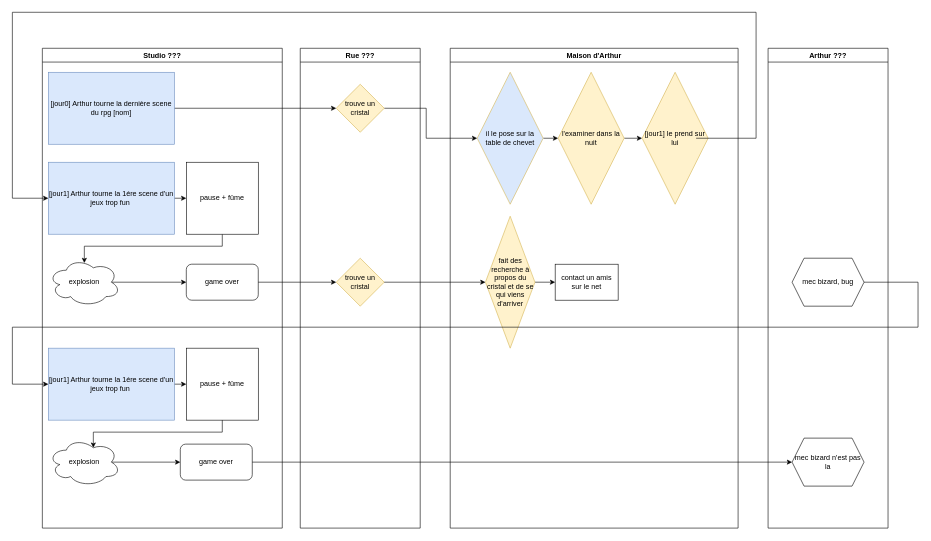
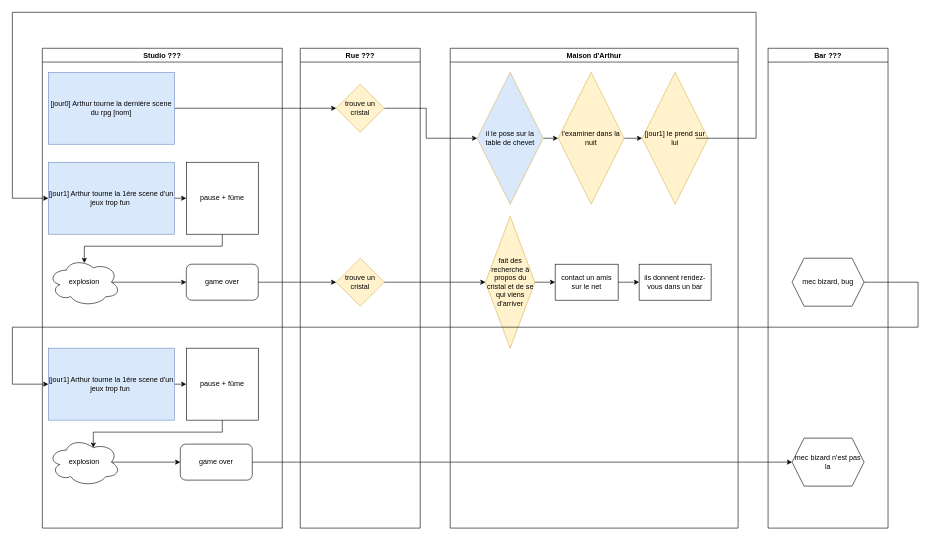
  <mxCell id="0" />
  <mxCell id="1" parent="0" />
  <mxCell id="2" style="edgeStyle=orthogonalEdgeStyle;rounded=0;orthogonalLoop=1;jettySize=auto;html=1;exitX=1;exitY=0.5;exitDx=0;exitDy=0;entryX=0;entryY=0.5;entryDx=0;entryDy=0;" edge="1" parent="1" source="22" target="33"><mxGeometry relative="1" as="geometry" /></mxCell>
  <mxCell id="3" style="edgeStyle=orthogonalEdgeStyle;rounded=0;orthogonalLoop=1;jettySize=auto;html=1;exitX=1;exitY=0.5;exitDx=0;exitDy=0;entryX=0;entryY=0.5;entryDx=0;entryDy=0;" edge="1" parent="1" source="33" target="6"><mxGeometry relative="1" as="geometry"><Array as="points"><mxPoint x="710" y="180" /><mxPoint x="710" y="230" /></Array></mxGeometry></mxCell>
  <mxCell id="4" value="Maison d'Arthur" style="swimlane;whiteSpace=wrap;html=1;" vertex="1" parent="1"><mxGeometry x="750" y="80" width="480" height="800" as="geometry" /></mxCell>
  <mxCell id="5" style="edgeStyle=orthogonalEdgeStyle;rounded=0;orthogonalLoop=1;jettySize=auto;html=1;exitX=1;exitY=0.5;exitDx=0;exitDy=0;entryX=0;entryY=0.5;entryDx=0;entryDy=0;" edge="1" parent="4" source="6" target="8"><mxGeometry relative="1" as="geometry" /></mxCell>
  <mxCell id="6" value="il le pose sur la table de chevet" style="rhombus;whiteSpace=wrap;html=1;fillColor=#dae8fc;strokeColor=#d6b656;" vertex="1" parent="4"><mxGeometry x="45" y="40" width="110" height="220" as="geometry" /></mxCell>
  <mxCell id="7" style="edgeStyle=orthogonalEdgeStyle;rounded=0;orthogonalLoop=1;jettySize=auto;html=1;exitX=1;exitY=0.5;exitDx=0;exitDy=0;entryX=0;entryY=0.5;entryDx=0;entryDy=0;" edge="1" parent="4" source="8" target="9"><mxGeometry relative="1" as="geometry" /></mxCell>
  <mxCell id="8" value="l'examiner dans la nuit" style="rhombus;whiteSpace=wrap;html=1;fillColor=#fff2cc;strokeColor=#d6b656;" vertex="1" parent="4"><mxGeometry x="180" y="40" width="110" height="220" as="geometry" /></mxCell>
  <mxCell id="9" value="[jour1] le prend sur lui" style="rhombus;whiteSpace=wrap;html=1;fillColor=#fff2cc;strokeColor=#d6b656;" vertex="1" parent="4"><mxGeometry x="320" y="40" width="110" height="220" as="geometry" /></mxCell>
  <mxCell id="10" style="edgeStyle=orthogonalEdgeStyle;rounded=0;orthogonalLoop=1;jettySize=auto;html=1;exitX=1;exitY=0.5;exitDx=0;exitDy=0;entryX=0;entryY=0.5;entryDx=0;entryDy=0;" edge="1" parent="4" source="11" target="12"><mxGeometry relative="1" as="geometry" /></mxCell>
  <mxCell id="11" value="fait des recherche à propos du cristal et de se qui viens d'arriver" style="rhombus;whiteSpace=wrap;html=1;fillColor=#fff2cc;strokeColor=#d6b656;" vertex="1" parent="4"><mxGeometry x="58.75" y="280" width="82.5" height="220" as="geometry" /></mxCell>
  <mxCell id="12" value="contact un amis sur le net" style="rounded=0;whiteSpace=wrap;html=1;" vertex="1" parent="4"><mxGeometry x="175" y="360" width="105" height="60" as="geometry" /></mxCell>
+ <mxCell id="13" value="ils donnent rendez-vous dans un bar" style="rounded=0;whiteSpace=wrap;html=1;" vertex="1" parent="4"><mxGeometry x="315" y="360" width="120" height="60" as="geometry" /></mxCell>
+ <mxCell id="14" style="edgeStyle=orthogonalEdgeStyle;rounded=0;orthogonalLoop=1;jettySize=auto;html=1;exitX=1;exitY=0.5;exitDx=0;exitDy=0;entryX=0;entryY=0.5;entryDx=0;entryDy=0;" edge="1" parent="4" source="12" target="13"><mxGeometry relative="1" as="geometry" /></mxCell>
  <mxCell id="15" value="Studio ???" style="swimlane;whiteSpace=wrap;html=1;" vertex="1" parent="1"><mxGeometry x="70" y="80" width="400" height="800" as="geometry" /></mxCell>
  <mxCell id="16" style="edgeStyle=orthogonalEdgeStyle;rounded=0;orthogonalLoop=1;jettySize=auto;html=1;exitX=1;exitY=0.5;exitDx=0;exitDy=0;entryX=0;entryY=0.5;entryDx=0;entryDy=0;" edge="1" parent="15" source="17" target="21"><mxGeometry relative="1" as="geometry" /></mxCell>
  <mxCell id="17" value="[jour1] Arthur tourne la 1ére scene d'un jeux trop fun&amp;nbsp;" style="rounded=0;whiteSpace=wrap;html=1;fillColor=#dae8fc;strokeColor=#6c8ebf;" vertex="1" parent="15"><mxGeometry x="10" y="190" width="210" height="120" as="geometry" /></mxCell>
  <mxCell id="18" style="edgeStyle=orthogonalEdgeStyle;rounded=0;orthogonalLoop=1;jettySize=auto;html=1;exitX=0.875;exitY=0.5;exitDx=0;exitDy=0;exitPerimeter=0;entryX=0;entryY=0.5;entryDx=0;entryDy=0;" edge="1" parent="15" source="19" target="23"><mxGeometry relative="1" as="geometry" /></mxCell>
  <mxCell id="19" value="explosion" style="ellipse;shape=cloud;whiteSpace=wrap;html=1;" vertex="1" parent="15"><mxGeometry x="10" y="350" width="120" height="80" as="geometry" /></mxCell>
  <mxCell id="20" style="edgeStyle=orthogonalEdgeStyle;rounded=0;orthogonalLoop=1;jettySize=auto;html=1;exitX=0.5;exitY=1;exitDx=0;exitDy=0;entryX=0.5;entryY=0.1;entryDx=0;entryDy=0;entryPerimeter=0;" edge="1" parent="15" source="21" target="19"><mxGeometry relative="1" as="geometry" /></mxCell>
  <mxCell id="21" value="pause + fûme" style="rounded=0;whiteSpace=wrap;html=1;" vertex="1" parent="15"><mxGeometry x="240" y="190" width="120" height="120" as="geometry" /></mxCell>
  <mxCell id="22" value="[jour0] Arthur tourne la dernière scene du rpg [nom]" style="rounded=0;whiteSpace=wrap;html=1;fillColor=#dae8fc;strokeColor=#6c8ebf;" vertex="1" parent="15"><mxGeometry x="10" y="40" width="210" height="120" as="geometry" /></mxCell>
  <mxCell id="23" value="game over" style="rounded=1;whiteSpace=wrap;html=1;" vertex="1" parent="15"><mxGeometry x="240" y="360" width="120" height="60" as="geometry" /></mxCell>
  <mxCell id="24" style="edgeStyle=orthogonalEdgeStyle;rounded=0;orthogonalLoop=1;jettySize=auto;html=1;exitX=1;exitY=0.5;exitDx=0;exitDy=0;entryX=0;entryY=0.5;entryDx=0;entryDy=0;" edge="1" parent="15" source="25" target="26"><mxGeometry relative="1" as="geometry" /></mxCell>
  <mxCell id="25" value="[jour1] Arthur tourne la 1ére scene d'un jeux trop fun&amp;nbsp;" style="rounded=0;whiteSpace=wrap;html=1;fillColor=#dae8fc;strokeColor=#6c8ebf;" vertex="1" parent="15"><mxGeometry x="10" y="500" width="210" height="120" as="geometry" /></mxCell>
  <mxCell id="26" value="pause + fûme" style="rounded=0;whiteSpace=wrap;html=1;" vertex="1" parent="15"><mxGeometry x="240" y="500" width="120" height="120" as="geometry" /></mxCell>
  <mxCell id="27" style="edgeStyle=orthogonalEdgeStyle;rounded=0;orthogonalLoop=1;jettySize=auto;html=1;exitX=0.875;exitY=0.5;exitDx=0;exitDy=0;exitPerimeter=0;entryX=0;entryY=0.5;entryDx=0;entryDy=0;" edge="1" parent="15" source="28" target="30"><mxGeometry relative="1" as="geometry" /></mxCell>
  <mxCell id="28" value="explosion" style="ellipse;shape=cloud;whiteSpace=wrap;html=1;" vertex="1" parent="15"><mxGeometry x="10" y="650" width="120" height="80" as="geometry" /></mxCell>
  <mxCell id="29" style="edgeStyle=orthogonalEdgeStyle;rounded=0;orthogonalLoop=1;jettySize=auto;html=1;exitX=0.5;exitY=1;exitDx=0;exitDy=0;entryX=0.625;entryY=0.2;entryDx=0;entryDy=0;entryPerimeter=0;" edge="1" parent="15" source="26" target="28"><mxGeometry relative="1" as="geometry"><Array as="points"><mxPoint x="300" y="640" /><mxPoint x="85" y="640" /></Array></mxGeometry></mxCell>
  <mxCell id="30" value="game over" style="rounded=1;whiteSpace=wrap;html=1;" vertex="1" parent="15"><mxGeometry x="230" y="660" width="120" height="60" as="geometry" /></mxCell>
  <mxCell id="31" style="edgeStyle=orthogonalEdgeStyle;rounded=0;orthogonalLoop=1;jettySize=auto;html=1;entryX=0;entryY=0.5;entryDx=0;entryDy=0;" edge="1" parent="1" target="17"><mxGeometry relative="1" as="geometry"><mxPoint x="1160" y="230" as="sourcePoint" /><Array as="points"><mxPoint x="1260" y="230" /><mxPoint x="1260" y="20" /><mxPoint x="20" y="20" /><mxPoint x="20" y="330" /></Array></mxGeometry></mxCell>
  <mxCell id="32" value="Rue ???" style="swimlane;whiteSpace=wrap;html=1;" vertex="1" parent="1"><mxGeometry x="500" y="80" width="200" height="800" as="geometry" /></mxCell>
  <mxCell id="33" value="trouve un cristal" style="rhombus;whiteSpace=wrap;html=1;fillColor=#fff2cc;strokeColor=#d6b656;" vertex="1" parent="32"><mxGeometry x="60" y="60" width="80" height="80" as="geometry" /></mxCell>
  <mxCell id="34" value="trouve un cristal" style="rhombus;whiteSpace=wrap;html=1;fillColor=#fff2cc;strokeColor=#d6b656;" vertex="1" parent="32"><mxGeometry x="60" y="350" width="80" height="80" as="geometry" /></mxCell>
  <mxCell id="35" style="edgeStyle=orthogonalEdgeStyle;rounded=0;orthogonalLoop=1;jettySize=auto;html=1;exitX=1;exitY=0.5;exitDx=0;exitDy=0;entryX=0;entryY=0.5;entryDx=0;entryDy=0;" edge="1" parent="1" source="23" target="34"><mxGeometry relative="1" as="geometry" /></mxCell>
  <mxCell id="36" style="edgeStyle=orthogonalEdgeStyle;rounded=0;orthogonalLoop=1;jettySize=auto;html=1;exitX=1;exitY=0.5;exitDx=0;exitDy=0;entryX=0;entryY=0.5;entryDx=0;entryDy=0;" edge="1" parent="1" source="34" target="11"><mxGeometry relative="1" as="geometry" /></mxCell>
- <mxCell id="37" value="Arthur ???" style="swimlane;whiteSpace=wrap;html=1;" vertex="1" parent="1"><mxGeometry x="1280" y="80" width="200" height="800" as="geometry" /></mxCell>
+ <mxCell id="37" value="Bar ???" style="swimlane;whiteSpace=wrap;html=1;" vertex="1" parent="1"><mxGeometry x="1280" y="80" width="200" height="800" as="geometry" /></mxCell>
  <mxCell id="38" value="mec bizard, bug" style="shape=hexagon;perimeter=hexagonPerimeter2;whiteSpace=wrap;html=1;fixedSize=1;" vertex="1" parent="37"><mxGeometry x="40" y="350" width="120" height="80" as="geometry" /></mxCell>
  <mxCell id="39" value="mec bizard n'est pas la" style="shape=hexagon;perimeter=hexagonPerimeter2;whiteSpace=wrap;html=1;fixedSize=1;" vertex="1" parent="37"><mxGeometry x="40" y="650" width="120" height="80" as="geometry" /></mxCell>
  <mxCell id="40" style="edgeStyle=orthogonalEdgeStyle;rounded=0;orthogonalLoop=1;jettySize=auto;html=1;exitX=1;exitY=0.5;exitDx=0;exitDy=0;entryX=0;entryY=0.5;entryDx=0;entryDy=0;" edge="1" parent="1" source="38" target="25"><mxGeometry relative="1" as="geometry"><Array as="points"><mxPoint x="1530" y="470" /><mxPoint x="1530" y="545" /><mxPoint x="20" y="545" /><mxPoint x="20" y="640" /></Array></mxGeometry></mxCell>
  <mxCell id="41" style="edgeStyle=orthogonalEdgeStyle;rounded=0;orthogonalLoop=1;jettySize=auto;html=1;exitX=1;exitY=0.5;exitDx=0;exitDy=0;entryX=0;entryY=0.5;entryDx=0;entryDy=0;" edge="1" parent="1" source="30" target="39"><mxGeometry relative="1" as="geometry"><mxPoint x="1300" y="760" as="targetPoint" /></mxGeometry></mxCell>
